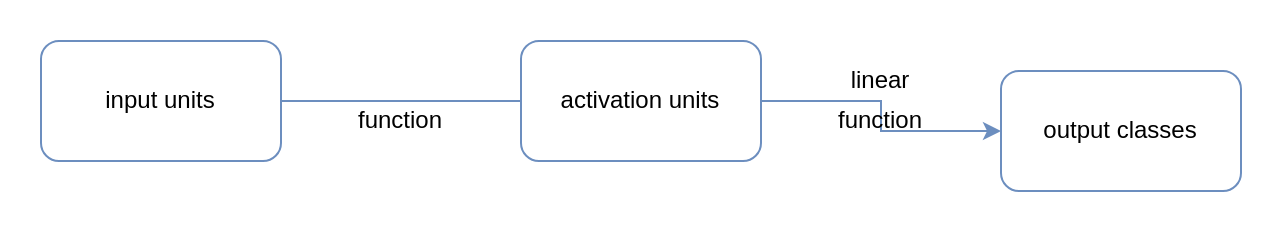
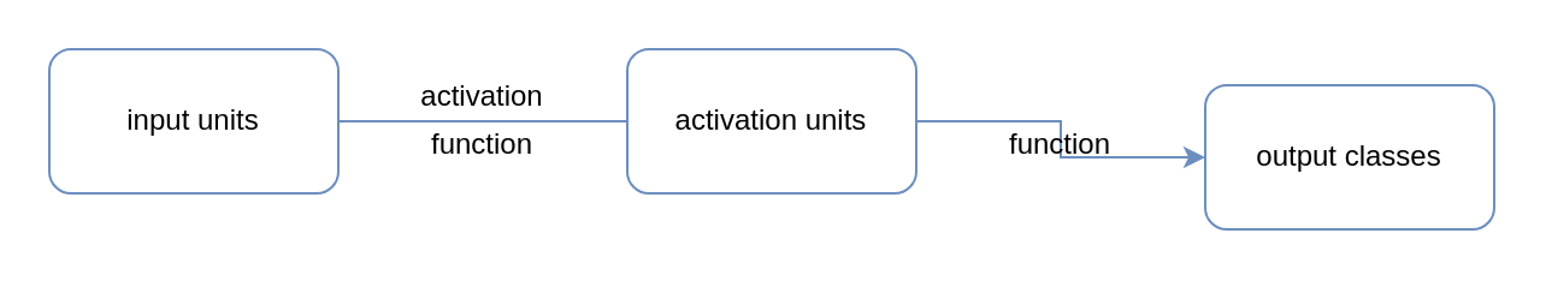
  <mxCell id="0" />
  <mxCell id="1" parent="0" />
  <mxCell id="2" style="edgeStyle=orthogonalEdgeStyle;rounded=0;orthogonalLoop=1;jettySize=auto;html=1;exitX=1;exitY=0.5;exitDx=0;exitDy=0;fillColor=#dae8fc;strokeColor=#6c8ebf;endArrow=none;" edge="1" parent="1" source="3" target="5"><mxGeometry relative="1" as="geometry" /></mxCell>
  <mxCell id="3" value="input units" style="rounded=1;whiteSpace=wrap;html=1;strokeColor=#6c8ebf;fillColor=none;" vertex="1" parent="1"><mxGeometry x="20" y="20" width="120" height="60" as="geometry" /></mxCell>
  <mxCell id="4" style="edgeStyle=orthogonalEdgeStyle;rounded=0;orthogonalLoop=1;jettySize=auto;html=1;entryX=0;entryY=0.5;entryDx=0;entryDy=0;fillColor=#dae8fc;strokeColor=#6c8ebf;" edge="1" parent="1" source="5" target="8"><mxGeometry relative="1" as="geometry" /></mxCell>
  <mxCell id="5" value="activation units" style="rounded=1;whiteSpace=wrap;html=1;strokeColor=#6c8ebf;fillColor=none;" vertex="1" parent="1"><mxGeometry x="260" y="20" width="120" height="60" as="geometry" /></mxCell>
  <mxCell id="6" value="function" style="text;html=1;strokeColor=none;fillColor=none;align=center;verticalAlign=middle;whiteSpace=wrap;rounded=0;" vertex="1" parent="1"><mxGeometry x="160" y="50" width="80" height="20" as="geometry" /></mxCell>
+ <mxCell id="7" value="activation" style="text;html=1;strokeColor=none;fillColor=none;align=center;verticalAlign=middle;whiteSpace=wrap;rounded=0;" vertex="1" parent="1"><mxGeometry x="160" y="30" width="80" height="20" as="geometry" /></mxCell>
  <mxCell id="8" value="output classes" style="rounded=1;whiteSpace=wrap;html=1;strokeColor=#6c8ebf;fillColor=none;" vertex="1" parent="1"><mxGeometry x="500" y="35" width="120" height="60" as="geometry" /></mxCell>
- <mxCell id="9" value="linear" style="text;html=1;strokeColor=none;fillColor=none;align=center;verticalAlign=middle;whiteSpace=wrap;rounded=0;" vertex="1" parent="1"><mxGeometry x="400" y="30" width="80" height="20" as="geometry" /></mxCell>
  <mxCell id="10" value="function" style="text;html=1;strokeColor=none;fillColor=none;align=center;verticalAlign=middle;whiteSpace=wrap;rounded=0;" vertex="1" parent="1"><mxGeometry x="400" y="50" width="80" height="20" as="geometry" /></mxCell>
